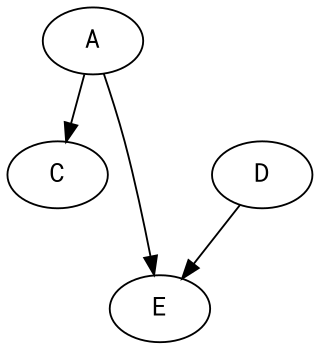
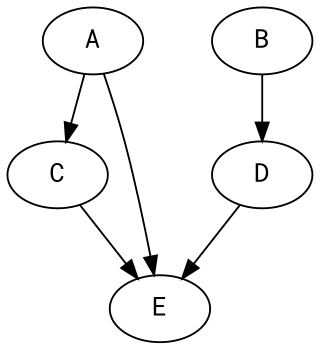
  digraph {
    fontname="Roboto Mono"
    node [fontname="Roboto Mono"]
    edge [fontname="Roboto Mono"]
    n1 [label=A]
    n2 [label=C]
    n3 [label=E]
+   n4 [label=B]
    n5 [label=D]
    n1 -> n2
    n1 -> n3
+   n2 -> n3
+   n4 -> n5
    n5 -> n3
  }
